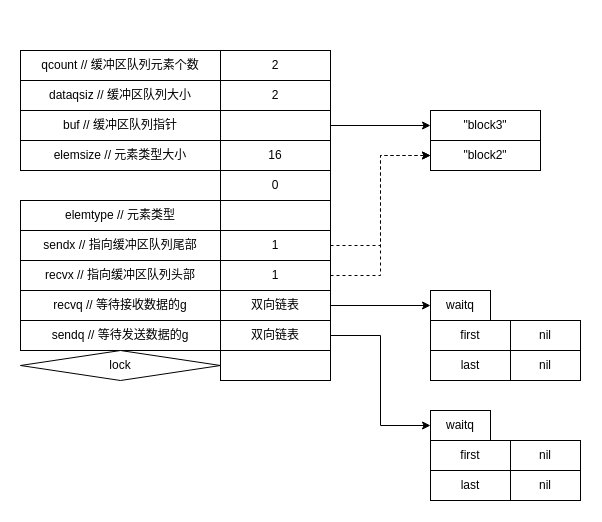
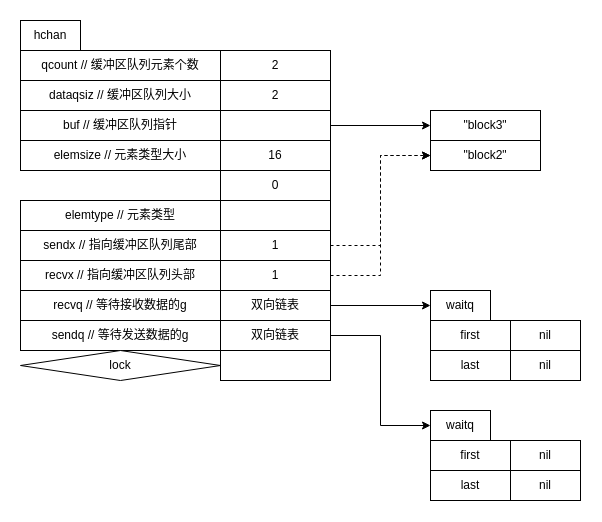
  <mxCell id="0" />
  <mxCell id="1" parent="0" />
+ <mxCell id="2" value="hchan" style="rounded=0;whiteSpace=wrap;html=1;" vertex="1" parent="1"><mxGeometry x="20" y="20" width="60" height="30" as="geometry" /></mxCell>
  <mxCell id="3" value="qcount // 缓冲区队列元素个数" style="rounded=0;whiteSpace=wrap;html=1;" vertex="1" parent="1"><mxGeometry x="20" y="50" width="200" height="30" as="geometry" /></mxCell>
  <mxCell id="4" value="dataqsiz // 缓冲区队列大小" style="rounded=0;whiteSpace=wrap;html=1;" vertex="1" parent="1"><mxGeometry x="20" y="80" width="200" height="30" as="geometry" /></mxCell>
  <mxCell id="5" value="buf // 缓冲区队列指针" style="rounded=0;whiteSpace=wrap;html=1;" vertex="1" parent="1"><mxGeometry x="20" y="110" width="200" height="30" as="geometry" /></mxCell>
  <mxCell id="6" value="elemsize // 元素类型大小" style="rounded=0;whiteSpace=wrap;html=1;" vertex="1" parent="1"><mxGeometry x="20" y="140" width="200" height="30" as="geometry" /></mxCell>
  <mxCell id="7" value="elemtype // 元素类型" style="rounded=0;whiteSpace=wrap;html=1;" vertex="1" parent="1"><mxGeometry x="20" y="200" width="200" height="30" as="geometry" /></mxCell>
  <mxCell id="8" value="sendx // 指向缓冲区队列尾部" style="rounded=0;whiteSpace=wrap;html=1;" vertex="1" parent="1"><mxGeometry x="20" y="230" width="200" height="30" as="geometry" /></mxCell>
  <mxCell id="9" value="recvx // 指向缓冲区队列头部" style="rounded=0;whiteSpace=wrap;html=1;" vertex="1" parent="1"><mxGeometry x="20" y="260" width="200" height="30" as="geometry" /></mxCell>
  <mxCell id="10" value="recvq // 等待接收数据的g" style="rounded=0;whiteSpace=wrap;html=1;" vertex="1" parent="1"><mxGeometry x="20" y="290" width="200" height="30" as="geometry" /></mxCell>
  <mxCell id="11" value="sendq // 等待发送数据的g" style="rounded=0;whiteSpace=wrap;html=1;" vertex="1" parent="1"><mxGeometry x="20" y="320" width="200" height="30" as="geometry" /></mxCell>
  <mxCell id="12" value="lock" style="rhombus;whiteSpace=wrap;html=1;" vertex="1" parent="1"><mxGeometry x="20" y="350" width="200" height="30" as="geometry" /></mxCell>
  <mxCell id="13" value="2" style="rounded=0;whiteSpace=wrap;html=1;" vertex="1" parent="1"><mxGeometry x="220" y="50" width="110" height="30" as="geometry" /></mxCell>
  <mxCell id="14" value="2" style="rounded=0;whiteSpace=wrap;html=1;" vertex="1" parent="1"><mxGeometry x="220" y="80" width="110" height="30" as="geometry" /></mxCell>
  <mxCell id="15" style="edgeStyle=orthogonalEdgeStyle;rounded=0;orthogonalLoop=1;jettySize=auto;html=1;entryX=0;entryY=0.5;entryDx=0;entryDy=0;" edge="1" parent="1" source="16" target="38"><mxGeometry relative="1" as="geometry" /></mxCell>
  <mxCell id="16" value="" style="rounded=0;whiteSpace=wrap;html=1;" vertex="1" parent="1"><mxGeometry x="220" y="110" width="110" height="30" as="geometry" /></mxCell>
  <mxCell id="17" value="16" style="rounded=0;whiteSpace=wrap;html=1;" vertex="1" parent="1"><mxGeometry x="220" y="140" width="110" height="30" as="geometry" /></mxCell>
  <mxCell id="18" value="0" style="rounded=0;whiteSpace=wrap;html=1;" vertex="1" parent="1"><mxGeometry x="220" y="170" width="110" height="30" as="geometry" /></mxCell>
  <mxCell id="19" value="" style="rounded=0;whiteSpace=wrap;html=1;" vertex="1" parent="1"><mxGeometry x="220" y="200" width="110" height="30" as="geometry" /></mxCell>
  <mxCell id="20" style="edgeStyle=orthogonalEdgeStyle;rounded=0;orthogonalLoop=1;jettySize=auto;html=1;entryX=0;entryY=0.5;entryDx=0;entryDy=0;dashed=1;" edge="1" parent="1" source="21" target="39"><mxGeometry relative="1" as="geometry" /></mxCell>
  <mxCell id="21" value="1" style="rounded=0;whiteSpace=wrap;html=1;" vertex="1" parent="1"><mxGeometry x="220" y="230" width="110" height="30" as="geometry" /></mxCell>
  <mxCell id="22" style="edgeStyle=orthogonalEdgeStyle;rounded=0;orthogonalLoop=1;jettySize=auto;html=1;entryX=0;entryY=0.5;entryDx=0;entryDy=0;dashed=1;" edge="1" parent="1" source="23" target="39"><mxGeometry relative="1" as="geometry" /></mxCell>
  <mxCell id="23" value="1" style="rounded=0;whiteSpace=wrap;html=1;" vertex="1" parent="1"><mxGeometry x="220" y="260" width="110" height="30" as="geometry" /></mxCell>
  <mxCell id="24" style="edgeStyle=orthogonalEdgeStyle;rounded=0;orthogonalLoop=1;jettySize=auto;html=1;entryX=0;entryY=0.5;entryDx=0;entryDy=0;" edge="1" parent="1" source="25" target="29"><mxGeometry relative="1" as="geometry" /></mxCell>
  <mxCell id="25" value="&lt;span style=&quot;white-space: normal&quot;&gt;双向链表&lt;/span&gt;" style="rounded=0;whiteSpace=wrap;html=1;" vertex="1" parent="1"><mxGeometry x="220" y="290" width="110" height="30" as="geometry" /></mxCell>
  <mxCell id="26" style="edgeStyle=orthogonalEdgeStyle;rounded=0;orthogonalLoop=1;jettySize=auto;html=1;entryX=0;entryY=0.5;entryDx=0;entryDy=0;" edge="1" parent="1" source="27" target="33"><mxGeometry relative="1" as="geometry" /></mxCell>
  <mxCell id="27" value="双向链表" style="rounded=0;whiteSpace=wrap;html=1;" vertex="1" parent="1"><mxGeometry x="220" y="320" width="110" height="30" as="geometry" /></mxCell>
  <mxCell id="28" value="" style="rounded=0;whiteSpace=wrap;html=1;" vertex="1" parent="1"><mxGeometry x="220" y="350" width="110" height="30" as="geometry" /></mxCell>
  <mxCell id="29" value="waitq" style="rounded=0;whiteSpace=wrap;html=1;" vertex="1" parent="1"><mxGeometry x="430" y="290" width="60" height="30" as="geometry" /></mxCell>
  <mxCell id="30" value="first" style="rounded=0;whiteSpace=wrap;html=1;" vertex="1" parent="1"><mxGeometry x="430" y="320" width="80" height="30" as="geometry" /></mxCell>
  <mxCell id="31" value="last" style="rounded=0;whiteSpace=wrap;html=1;" vertex="1" parent="1"><mxGeometry x="430" y="350" width="80" height="30" as="geometry" /></mxCell>
  <mxCell id="32" value="nil" style="rounded=0;whiteSpace=wrap;html=1;" vertex="1" parent="1"><mxGeometry x="510" y="320" width="70" height="30" as="geometry" /></mxCell>
  <mxCell id="33" value="waitq" style="rounded=0;whiteSpace=wrap;html=1;" vertex="1" parent="1"><mxGeometry x="430" y="410" width="60" height="30" as="geometry" /></mxCell>
  <mxCell id="34" value="first" style="rounded=0;whiteSpace=wrap;html=1;" vertex="1" parent="1"><mxGeometry x="430" y="440" width="80" height="30" as="geometry" /></mxCell>
  <mxCell id="35" value="last" style="rounded=0;whiteSpace=wrap;html=1;" vertex="1" parent="1"><mxGeometry x="430" y="470" width="80" height="30" as="geometry" /></mxCell>
  <mxCell id="36" value="nil" style="rounded=0;whiteSpace=wrap;html=1;" vertex="1" parent="1"><mxGeometry x="510" y="440" width="70" height="30" as="geometry" /></mxCell>
  <mxCell id="37" value="nil" style="rounded=0;whiteSpace=wrap;html=1;" vertex="1" parent="1"><mxGeometry x="510" y="470" width="70" height="30" as="geometry" /></mxCell>
  <mxCell id="38" value="&quot;block3&quot;" style="rounded=0;whiteSpace=wrap;html=1;" vertex="1" parent="1"><mxGeometry x="430" y="110" width="110" height="30" as="geometry" /></mxCell>
  <mxCell id="39" value="&quot;block2&quot;" style="rounded=0;whiteSpace=wrap;html=1;" vertex="1" parent="1"><mxGeometry x="430" y="140" width="110" height="30" as="geometry" /></mxCell>
  <mxCell id="40" value="nil" style="rounded=0;whiteSpace=wrap;html=1;" vertex="1" parent="1"><mxGeometry x="510" y="350" width="70" height="30" as="geometry" /></mxCell>
